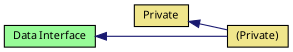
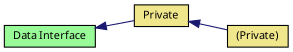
  digraph {
    rankdir=LR
    node [color=black fillcolor=khaki fontname="FreeSans.ttf" fontsize=10 shape=record style=filled]
    edge [color=midnightblue dir=back fontname="FreeSans.ttf" fontsize=8 labelfontname="FreeSans.ttf" labelfontsize=8 shape=plaintext style=solid]
    n1 [fontcolor=black height=0.2 label=Private width=0.4]
    n2 [height=0.2 label="(Private)" width=0.4]
    n3 [fillcolor=palegreen height=0.2 label="Data Interface" width=0.4]
    n1 -> n2
-   n3 -> n2
+   n3 -> n1
  }
